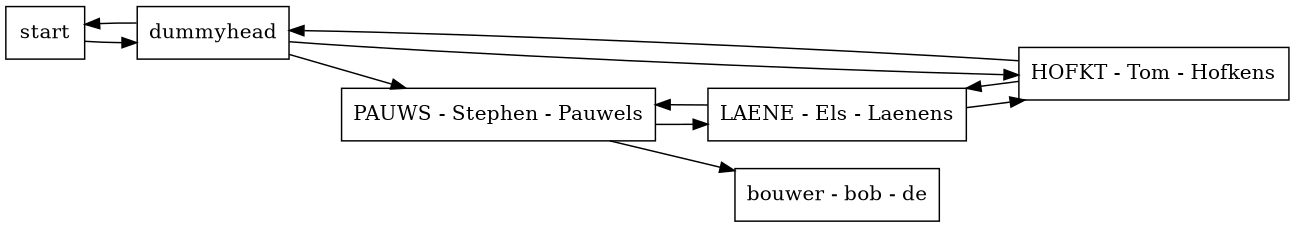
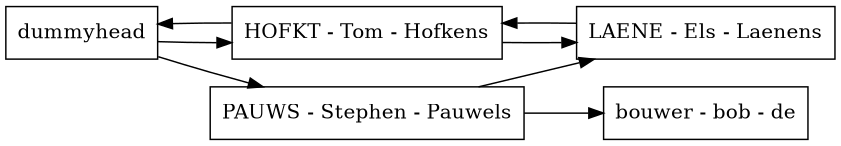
  digraph {
    rankdir=LR
    node [shape=record]
-   n1 [label=start]
    dummyhead
    n3 [label="HOFKT - Tom - Hofkens"]
    n4 [label="PAUWS - Stephen - Pauwels"]
    n5 [label="LAENE - Els - Laenens"]
    n6 [label="bouwer - bob - de"]
-   n1 -> dummyhead
-   dummyhead -> n1
    dummyhead -> n3
    dummyhead -> n4
    n3 -> dummyhead
    n3 -> n5
    n4 -> n5
    n4 -> n6
    n5 -> n3
-   n5 -> n4
  }
